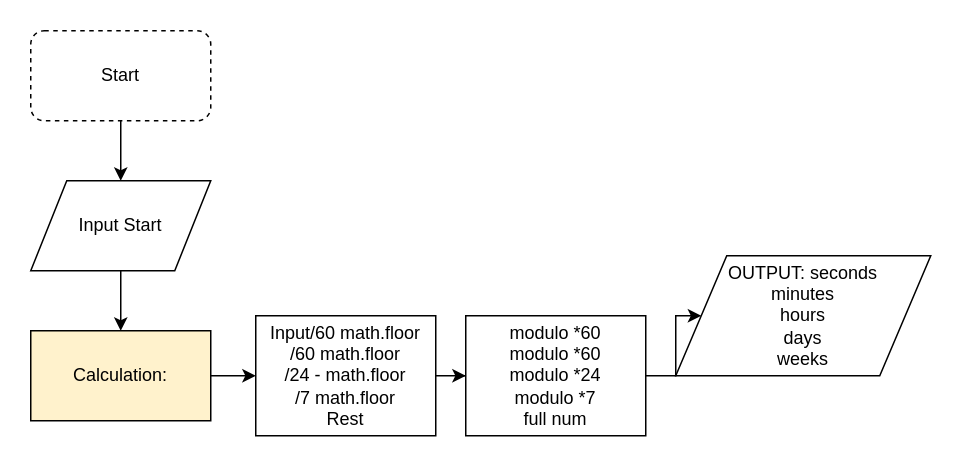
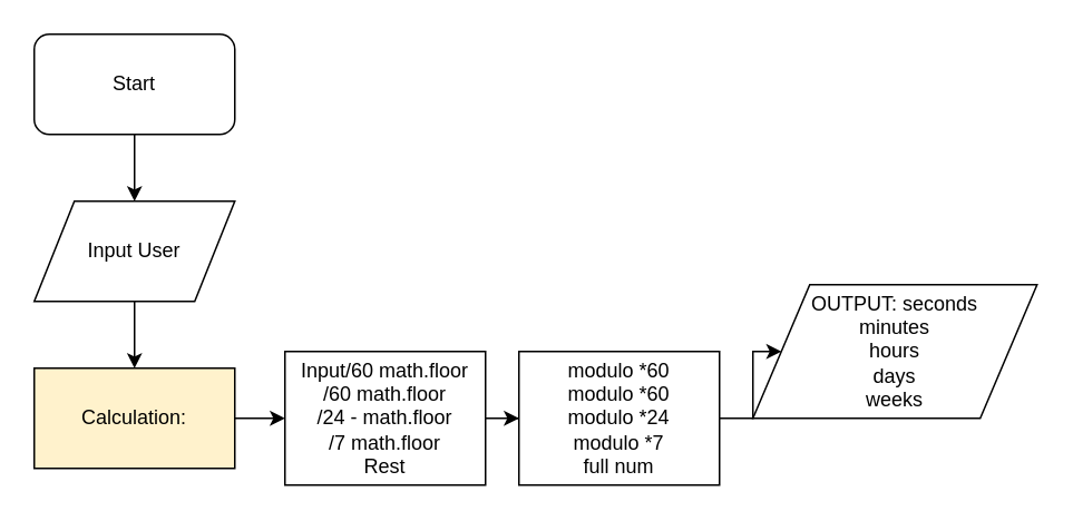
  <mxCell id="0" />
  <mxCell id="1" parent="0" />
  <mxCell id="2" value="" style="edgeStyle=orthogonalEdgeStyle;rounded=0;orthogonalLoop=1;jettySize=auto;html=1;" edge="1" parent="1" source="3"><mxGeometry relative="1" as="geometry"><mxPoint x="80" y="120" as="targetPoint" /></mxGeometry></mxCell>
- <mxCell id="3" value="Start" style="rounded=1;whiteSpace=wrap;html=1;dashed=1;" vertex="1" parent="1"><mxGeometry x="20" y="20" width="120" height="60" as="geometry" /></mxCell>
+ <mxCell id="3" value="Start" style="rounded=1;whiteSpace=wrap;html=1;" vertex="1" parent="1"><mxGeometry x="20" y="20" width="120" height="60" as="geometry" /></mxCell>
  <mxCell id="4" value="" style="edgeStyle=orthogonalEdgeStyle;rounded=0;orthogonalLoop=1;jettySize=auto;html=1;" edge="1" parent="1" source="5"><mxGeometry relative="1" as="geometry"><mxPoint x="80" y="220" as="targetPoint" /></mxGeometry></mxCell>
- <mxCell id="5" value="Input Start" style="shape=parallelogram;perimeter=parallelogramPerimeter;whiteSpace=wrap;html=1;" vertex="1" parent="1"><mxGeometry x="20" y="120" width="120" height="60" as="geometry" /></mxCell>
+ <mxCell id="5" value="Input User" style="shape=parallelogram;perimeter=parallelogramPerimeter;whiteSpace=wrap;html=1;" vertex="1" parent="1"><mxGeometry x="20" y="120" width="120" height="60" as="geometry" /></mxCell>
  <mxCell id="6" value="Calculation:" style="rounded=0;whiteSpace=wrap;html=1;fillColor=#fff2cc;" vertex="1" parent="1"><mxGeometry x="20" y="220" width="120" height="60" as="geometry" /></mxCell>
  <mxCell id="7" value="" style="edgeStyle=orthogonalEdgeStyle;rounded=0;orthogonalLoop=1;jettySize=auto;html=1;" edge="1" parent="1" source="8" target="10"><mxGeometry relative="1" as="geometry" /></mxCell>
  <mxCell id="8" value="Input/60 math.floor&lt;br&gt;/60 math.floor&lt;br&gt;/24 - math.floor&lt;br&gt;/7 math.floor&lt;br&gt;Rest" style="rounded=0;whiteSpace=wrap;html=1;" vertex="1" parent="1"><mxGeometry x="170" y="210" width="120" height="80" as="geometry" /></mxCell>
  <mxCell id="9" value="" style="edgeStyle=orthogonalEdgeStyle;rounded=0;orthogonalLoop=1;jettySize=auto;html=1;entryX=0;entryY=0.5;entryDx=0;entryDy=0;" edge="1" parent="1" source="10" target="12"><mxGeometry relative="1" as="geometry"><mxPoint x="440" y="250" as="targetPoint" /></mxGeometry></mxCell>
  <mxCell id="10" value="modulo *60&lt;br&gt;modulo *60&lt;br&gt;modulo *24&lt;br&gt;modulo *7&lt;br&gt;full num" style="rounded=0;whiteSpace=wrap;html=1;" vertex="1" parent="1"><mxGeometry x="310" y="210" width="120" height="80" as="geometry" /></mxCell>
  <mxCell id="11" value="" style="endArrow=classic;html=1;entryX=0;entryY=0.5;entryDx=0;entryDy=0;exitX=1;exitY=0.5;exitDx=0;exitDy=0;" edge="1" parent="1" source="6" target="8"><mxGeometry width="50" height="50" relative="1" as="geometry"><mxPoint x="20" y="360" as="sourcePoint" /><mxPoint x="70" y="310" as="targetPoint" /></mxGeometry></mxCell>
  <mxCell id="12" value="&lt;span style=&quot;white-space: normal&quot;&gt;OUTPUT: seconds&lt;/span&gt;&lt;br style=&quot;white-space: normal&quot;&gt;&lt;span style=&quot;white-space: normal&quot;&gt;minutes&lt;/span&gt;&lt;br style=&quot;white-space: normal&quot;&gt;&lt;span style=&quot;white-space: normal&quot;&gt;hours&lt;/span&gt;&lt;br style=&quot;white-space: normal&quot;&gt;&lt;span style=&quot;white-space: normal&quot;&gt;days&lt;/span&gt;&lt;br style=&quot;white-space: normal&quot;&gt;&lt;span style=&quot;white-space: normal&quot;&gt;weeks&lt;/span&gt;" style="shape=parallelogram;perimeter=parallelogramPerimeter;whiteSpace=wrap;html=1;" vertex="1" parent="1"><mxGeometry x="450" y="170" width="170" height="80" as="geometry" /></mxCell>
